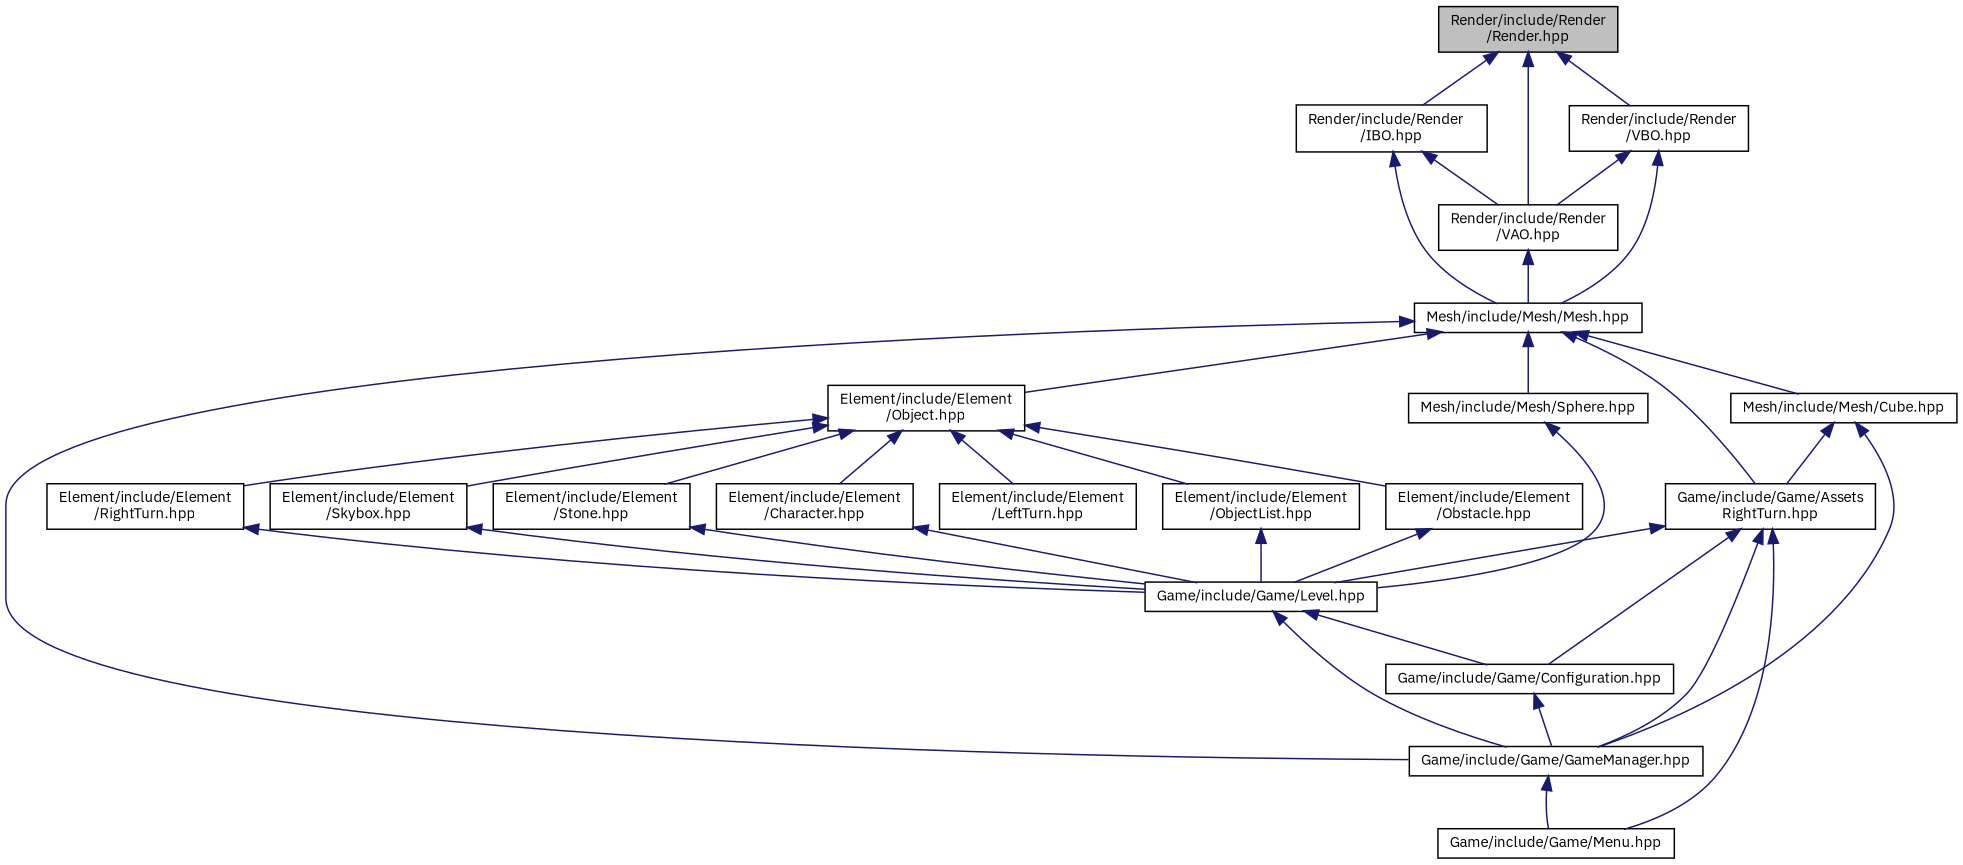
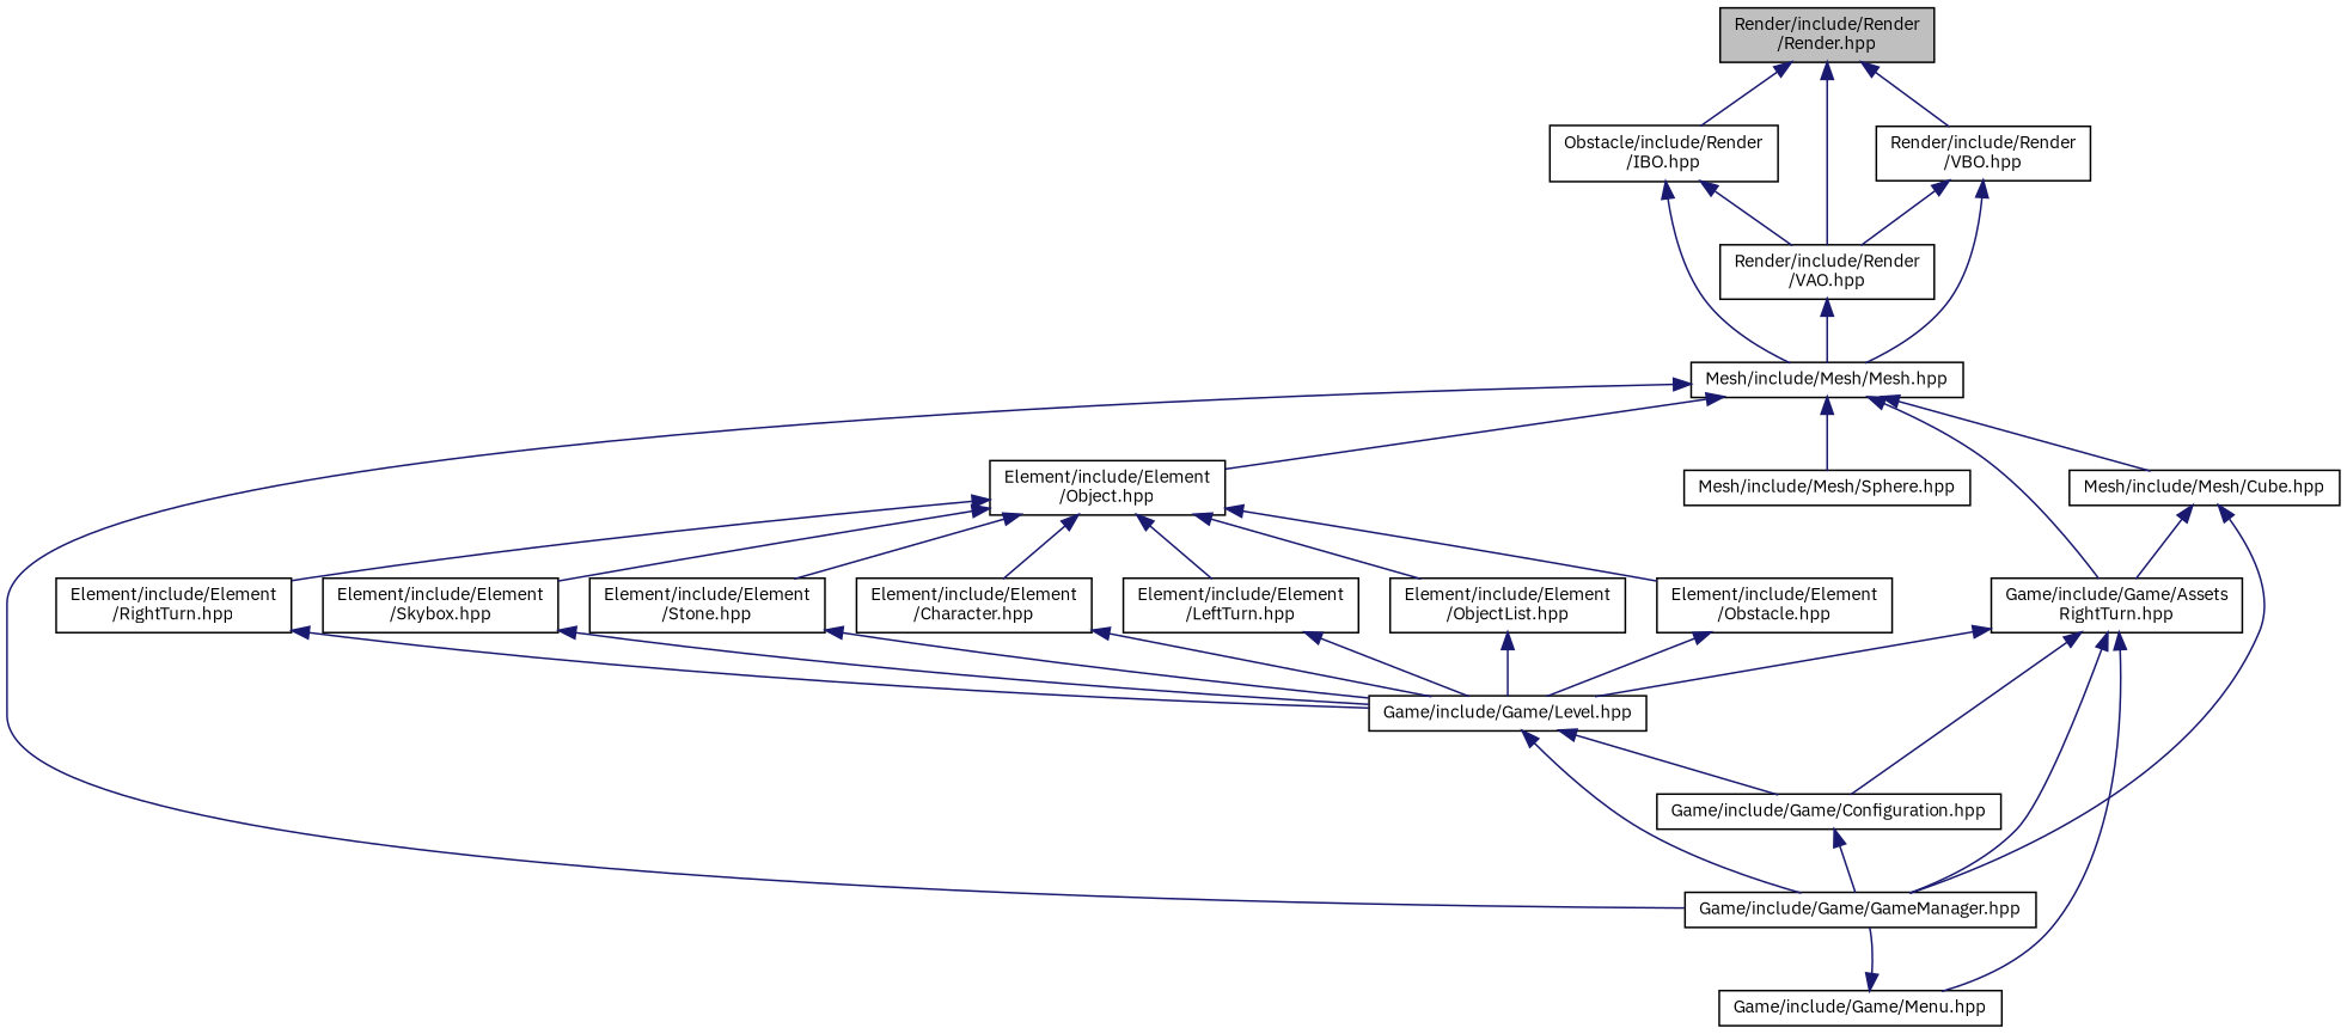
  digraph {
    fontname="IBM Plex Sans"
    node [color=black fillcolor=white fontname="IBM Plex Sans" fontsize=10 shape=record style=filled]
    edge [color=midnightblue dir=back fontname="IBM Plex Sans" fontsize=10 labelfontname=Helvetica labelfontsize=10 style=solid]
    n1 [fillcolor=grey75 fontcolor=black height=0.2 label="Render/include/Render\l/Render.hpp" width=0.4]
-   n2 [height=0.2 label="Render/include/Render\l/IBO.hpp" width=0.4]
+   n2 [height=0.2 label="Obstacle/include/Render\l/IBO.hpp" width=0.4]
    n3 [height=0.2 label="Render/include/Render\l/VAO.hpp" width=0.4]
    n4 [height=0.2 label="Render/include/Render\l/VBO.hpp" width=0.4]
    n5 [height=0.2 label="Mesh/include/Mesh/Mesh.hpp" width=0.4]
    n6 [height=0.2 label="Element/include/Element\l/Object.hpp" width=0.4]
    n7 [height=0.2 label="Game/include/Game/GameManager.hpp" width=0.4]
    n8 [height=0.2 label="Game/include/Game/Assets\lRightTurn.hpp" width=0.4]
    n9 [height=0.2 label="Mesh/include/Mesh/Cube.hpp" width=0.4]
    n10 [height=0.2 label="Mesh/include/Mesh/Sphere.hpp" width=0.4]
    n11 [height=0.2 label="Element/include/Element\l/Character.hpp" width=0.4]
    n12 [height=0.2 label="Element/include/Element\l/LeftTurn.hpp" width=0.4]
    n13 [height=0.2 label="Element/include/Element\l/ObjectList.hpp" width=0.4]
    n14 [height=0.2 label="Element/include/Element\l/Obstacle.hpp" width=0.4]
    n15 [height=0.2 label="Element/include/Element\l/RightTurn.hpp" width=0.4]
    n16 [height=0.2 label="Element/include/Element\l/Skybox.hpp" width=0.4]
    n17 [height=0.2 label="Element/include/Element\l/Stone.hpp" width=0.4]
    n18 [height=0.2 label="Game/include/Game/Level.hpp" width=0.4]
    n19 [height=0.2 label="Game/include/Game/Configuration.hpp" width=0.4]
    n20 [height=0.2 label="Game/include/Game/Menu.hpp" width=0.4]
    n1 -> n2
    n1 -> n3
    n1 -> n4
    n2 -> n3
    n2 -> n5
    n3 -> n5
    n4 -> n3
    n4 -> n5
    n5 -> n6
    n5 -> n7
    n5 -> n8
    n5 -> n9
    n5 -> n10
    n6 -> n11
    n6 -> n12
    n6 -> n13
    n6 -> n14
    n6 -> n15
    n6 -> n16
    n6 -> n17
    n8 -> n7
    n8 -> n18
    n8 -> n19
    n8 -> n20
    n9 -> n7
    n9 -> n8
    n11 -> n18
-   n10 -> n18
+   n12 -> n18
    n13 -> n18
    n14 -> n18
    n15 -> n18
    n16 -> n18
    n17 -> n18
    n18 -> n7
    n18 -> n19
    n19 -> n7
-   n7 -> n20
+   n20 -> n7
  }
